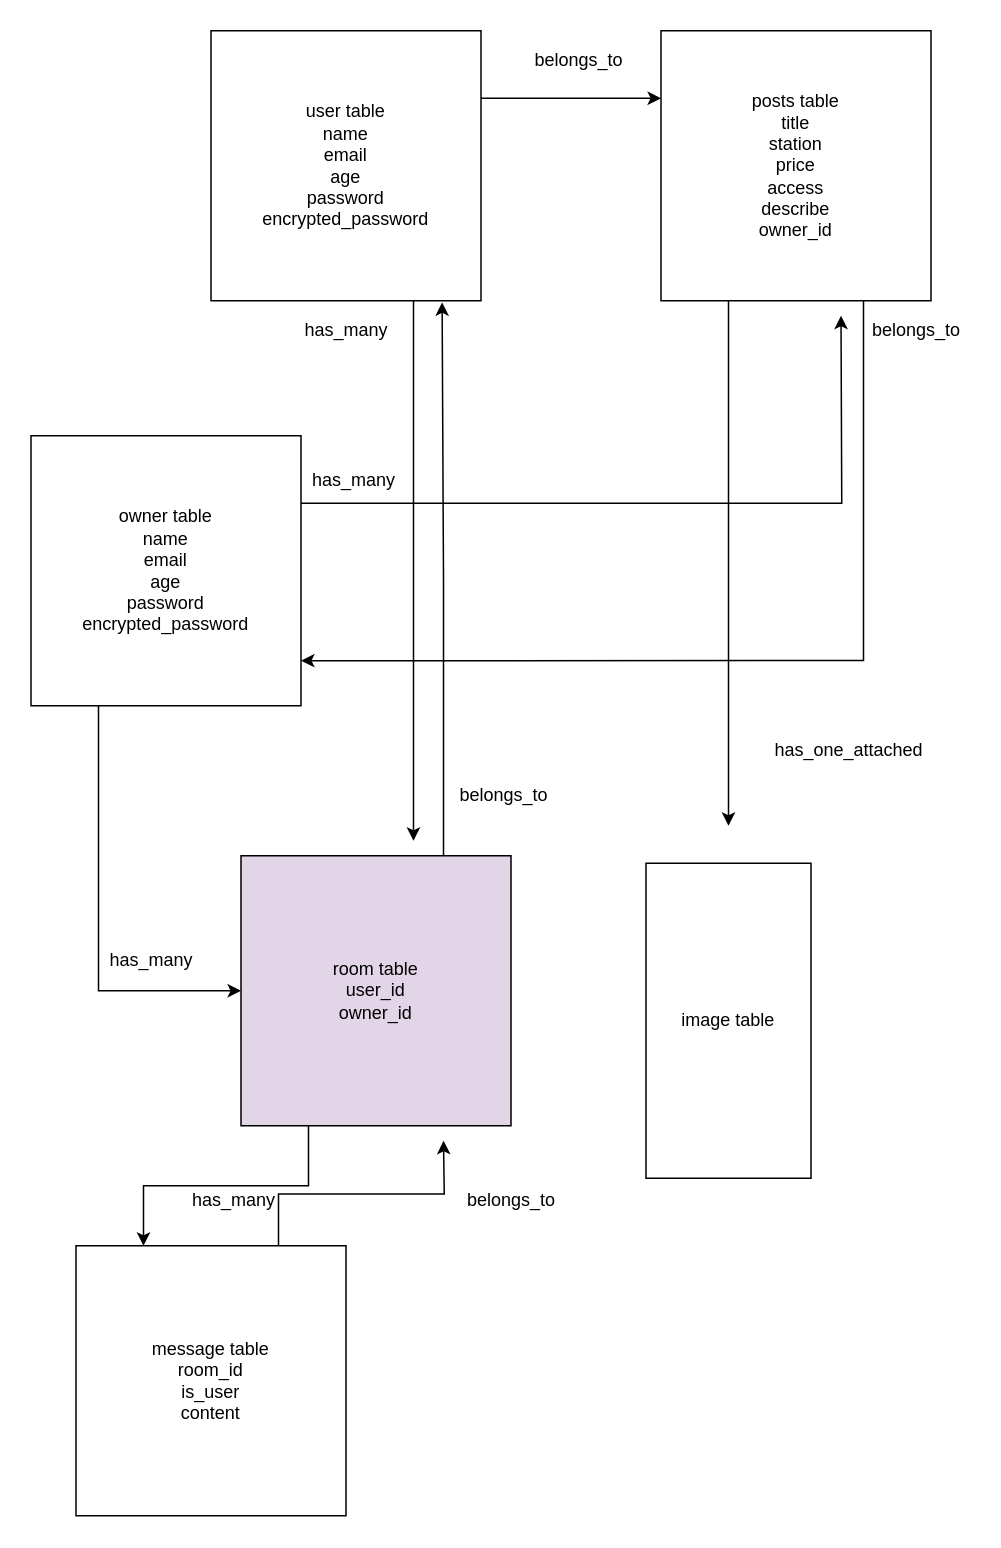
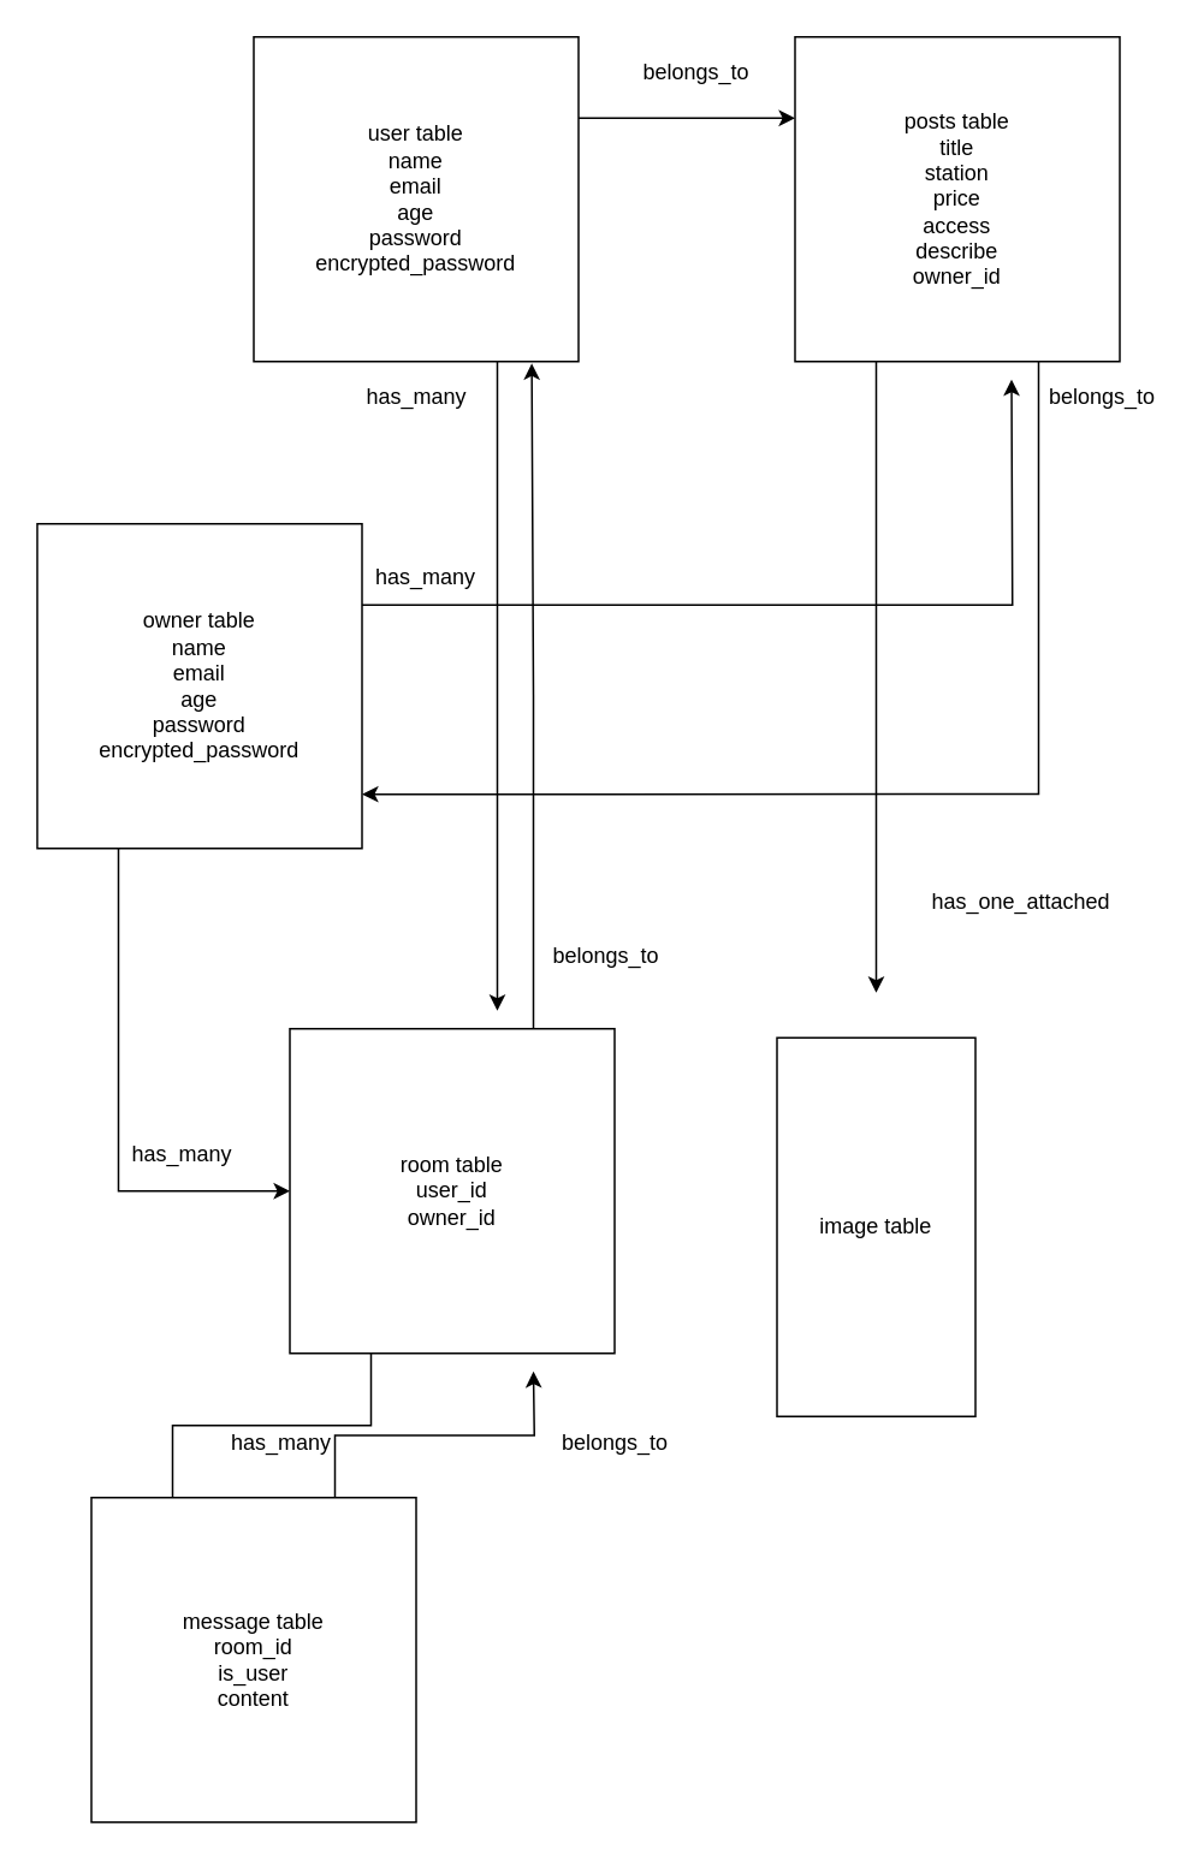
  <mxCell id="0" />
  <mxCell id="1" parent="0" />
  <mxCell id="2" style="edgeStyle=orthogonalEdgeStyle;rounded=0;orthogonalLoop=1;jettySize=auto;html=1;exitX=1;exitY=0.25;exitDx=0;exitDy=0;entryX=0;entryY=0.25;entryDx=0;entryDy=0;" edge="1" parent="1" source="4" target="7"><mxGeometry relative="1" as="geometry" /></mxCell>
  <mxCell id="3" style="edgeStyle=orthogonalEdgeStyle;rounded=0;orthogonalLoop=1;jettySize=auto;html=1;exitX=0.75;exitY=1;exitDx=0;exitDy=0;" edge="1" parent="1" source="4"><mxGeometry relative="1" as="geometry"><mxPoint x="275" y="560" as="targetPoint" /></mxGeometry></mxCell>
  <mxCell id="4" value="user table&lt;br&gt;name&lt;br&gt;email&lt;br&gt;age&lt;br&gt;password&lt;br&gt;encrypted_password" style="whiteSpace=wrap;html=1;aspect=fixed;" parent="1" vertex="1"><mxGeometry x="140" y="20" width="180" height="180" as="geometry" /></mxCell>
  <mxCell id="5" style="edgeStyle=orthogonalEdgeStyle;rounded=0;orthogonalLoop=1;jettySize=auto;html=1;exitX=0.25;exitY=1;exitDx=0;exitDy=0;" edge="1" parent="1" source="7"><mxGeometry relative="1" as="geometry"><mxPoint x="485" y="550" as="targetPoint" /></mxGeometry></mxCell>
  <mxCell id="6" style="edgeStyle=orthogonalEdgeStyle;rounded=0;orthogonalLoop=1;jettySize=auto;html=1;exitX=0.75;exitY=1;exitDx=0;exitDy=0;entryX=1;entryY=0.833;entryDx=0;entryDy=0;entryPerimeter=0;" edge="1" parent="1" source="7" target="10"><mxGeometry relative="1" as="geometry" /></mxCell>
  <mxCell id="7" value="posts table&lt;br&gt;title&lt;br&gt;station&lt;br&gt;price&lt;br&gt;access&lt;br&gt;describe&lt;br&gt;owner_id" style="whiteSpace=wrap;html=1;aspect=fixed;" vertex="1" parent="1"><mxGeometry x="440" y="20" width="180" height="180" as="geometry" /></mxCell>
  <mxCell id="8" style="edgeStyle=orthogonalEdgeStyle;rounded=0;orthogonalLoop=1;jettySize=auto;html=1;exitX=1;exitY=0.25;exitDx=0;exitDy=0;" edge="1" parent="1" source="10"><mxGeometry relative="1" as="geometry"><mxPoint x="560" y="210" as="targetPoint" /></mxGeometry></mxCell>
  <mxCell id="9" style="edgeStyle=orthogonalEdgeStyle;rounded=0;orthogonalLoop=1;jettySize=auto;html=1;exitX=0.25;exitY=1;exitDx=0;exitDy=0;entryX=0;entryY=0.5;entryDx=0;entryDy=0;" edge="1" parent="1" source="10" target="13"><mxGeometry relative="1" as="geometry" /></mxCell>
  <mxCell id="10" value="owner table&lt;br&gt;name&lt;br&gt;email&lt;br&gt;age&lt;br&gt;password&lt;br&gt;encrypted_password" style="whiteSpace=wrap;html=1;aspect=fixed;" vertex="1" parent="1"><mxGeometry x="20" y="290" width="180" height="180" as="geometry" /></mxCell>
- <mxCell id="11" style="edgeStyle=orthogonalEdgeStyle;rounded=0;orthogonalLoop=1;jettySize=auto;html=1;exitX=0.25;exitY=1;exitDx=0;exitDy=0;entryX=0.25;entryY=0;entryDx=0;entryDy=0;" edge="1" parent="1" source="13" target="15"><mxGeometry relative="1" as="geometry" /></mxCell>
+ <mxCell id="11" style="edgeStyle=orthogonalEdgeStyle;rounded=0;orthogonalLoop=1;jettySize=auto;html=1;exitX=0.25;exitY=1;exitDx=0;exitDy=0;entryX=0.25;entryY=0;entryDx=0;entryDy=0;endArrow=none;" edge="1" parent="1" source="13" target="15"><mxGeometry relative="1" as="geometry" /></mxCell>
  <mxCell id="12" style="edgeStyle=orthogonalEdgeStyle;rounded=0;orthogonalLoop=1;jettySize=auto;html=1;exitX=0.75;exitY=0;exitDx=0;exitDy=0;entryX=0.856;entryY=1.006;entryDx=0;entryDy=0;entryPerimeter=0;" edge="1" parent="1" source="13" target="4"><mxGeometry relative="1" as="geometry"><mxPoint x="295" y="500" as="targetPoint" /></mxGeometry></mxCell>
- <mxCell id="13" value="room table&lt;br&gt;user_id&lt;br&gt;owner_id" style="whiteSpace=wrap;html=1;aspect=fixed;fillColor=#e1d5e7;" vertex="1" parent="1"><mxGeometry x="160" y="570" width="180" height="180" as="geometry" /></mxCell>
+ <mxCell id="13" value="room table&lt;br&gt;user_id&lt;br&gt;owner_id" style="whiteSpace=wrap;html=1;aspect=fixed;" vertex="1" parent="1"><mxGeometry x="160" y="570" width="180" height="180" as="geometry" /></mxCell>
  <mxCell id="14" style="edgeStyle=orthogonalEdgeStyle;rounded=0;orthogonalLoop=1;jettySize=auto;html=1;exitX=0.75;exitY=0;exitDx=0;exitDy=0;" edge="1" parent="1" source="15"><mxGeometry relative="1" as="geometry"><mxPoint x="295" y="760" as="targetPoint" /></mxGeometry></mxCell>
  <mxCell id="15" value="message table&lt;br&gt;room_id&lt;br&gt;is_user&lt;br&gt;content" style="whiteSpace=wrap;html=1;aspect=fixed;" vertex="1" parent="1"><mxGeometry x="50" y="830" width="180" height="180" as="geometry" /></mxCell>
  <mxCell id="16" value="belongs_to" style="text;html=1;align=center;verticalAlign=middle;resizable=0;points=[];autosize=1;" vertex="1" parent="1"><mxGeometry x="350" y="30" width="70" height="20" as="geometry" /></mxCell>
  <mxCell id="17" value="image table" style="whiteSpace=wrap;html=1;aspect=fixed;" vertex="1" parent="1"><mxGeometry x="430" y="575" width="110" height="210" as="geometry" /></mxCell>
  <mxCell id="18" value="has_one_attached&lt;br&gt;" style="text;html=1;align=center;verticalAlign=middle;resizable=0;points=[];autosize=1;" vertex="1" parent="1"><mxGeometry x="510" y="490" width="110" height="20" as="geometry" /></mxCell>
  <mxCell id="19" value="has_many" style="text;html=1;align=center;verticalAlign=middle;resizable=0;points=[];autosize=1;" vertex="1" parent="1"><mxGeometry x="195" y="210" width="70" height="20" as="geometry" /></mxCell>
  <mxCell id="20" value="has_many&lt;br&gt;" style="text;html=1;align=center;verticalAlign=middle;resizable=0;points=[];autosize=1;" vertex="1" parent="1"><mxGeometry x="200" y="310" width="70" height="20" as="geometry" /></mxCell>
  <mxCell id="21" value="has_many&lt;br&gt;" style="text;html=1;align=center;verticalAlign=middle;resizable=0;points=[];autosize=1;" vertex="1" parent="1"><mxGeometry x="65" y="630" width="70" height="20" as="geometry" /></mxCell>
  <mxCell id="22" value="belongs_to&lt;br&gt;" style="text;html=1;align=center;verticalAlign=middle;resizable=0;points=[];autosize=1;" vertex="1" parent="1"><mxGeometry x="305" y="790" width="70" height="20" as="geometry" /></mxCell>
  <mxCell id="23" value="has_many" style="text;html=1;align=center;verticalAlign=middle;resizable=0;points=[];autosize=1;" vertex="1" parent="1"><mxGeometry x="120" y="790" width="70" height="20" as="geometry" /></mxCell>
  <mxCell id="24" value="belongs_to&lt;br&gt;" style="text;html=1;align=center;verticalAlign=middle;resizable=0;points=[];autosize=1;" vertex="1" parent="1"><mxGeometry x="300" y="520" width="70" height="20" as="geometry" /></mxCell>
  <mxCell id="25" value="belongs_to" style="text;html=1;align=center;verticalAlign=middle;resizable=0;points=[];autosize=1;" vertex="1" parent="1"><mxGeometry x="575" y="210" width="70" height="20" as="geometry" /></mxCell>
